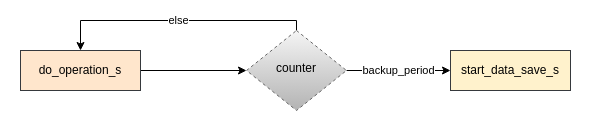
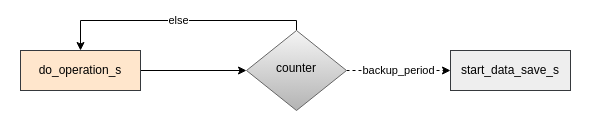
  <mxCell id="0" />
  <mxCell id="1" parent="0" />
  <mxCell id="2" style="edgeStyle=orthogonalEdgeStyle;rounded=0;orthogonalLoop=1;jettySize=auto;html=1;exitX=1;exitY=0.5;exitDx=0;exitDy=0;entryX=0;entryY=0.5;entryDx=0;entryDy=0;" edge="1" parent="1" source="3" target="6"><mxGeometry relative="1" as="geometry" /></mxCell>
  <mxCell id="3" value="do_operation_s" style="rounded=0;whiteSpace=wrap;html=1;fontSize=12;glass=0;strokeWidth=1;shadow=0;fillColor=#ffe6cc;strokeColor=#36393d;" vertex="1" parent="1"><mxGeometry x="20" y="50" width="120" height="40" as="geometry" /></mxCell>
  <mxCell id="4" value="else" style="edgeStyle=orthogonalEdgeStyle;rounded=0;orthogonalLoop=1;jettySize=auto;html=1;exitX=0.5;exitY=0;exitDx=0;exitDy=0;entryX=0.5;entryY=0;entryDx=0;entryDy=0;" edge="1" parent="1" source="6" target="3"><mxGeometry relative="1" as="geometry"><Array as="points"><mxPoint x="296" y="20" /><mxPoint x="80" y="20" /></Array></mxGeometry></mxCell>
- <mxCell id="5" value="backup_period" style="edgeStyle=orthogonalEdgeStyle;rounded=0;orthogonalLoop=1;jettySize=auto;html=1;exitX=1;exitY=0.5;exitDx=0;exitDy=0;entryX=0;entryY=0.5;entryDx=0;entryDy=0;" edge="1" parent="1" source="6" target="7"><mxGeometry relative="1" as="geometry" /></mxCell>
- <mxCell id="6" value="counter" style="rhombus;whiteSpace=wrap;html=1;shadow=0;fontFamily=Helvetica;fontSize=12;align=center;strokeWidth=1;spacing=6;spacingTop=-4;fillColor=#f5f5f5;strokeColor=#666666;gradientColor=#b3b3b3;dashed=1;" vertex="1" parent="1"><mxGeometry x="246" y="30" width="100" height="80" as="geometry" /></mxCell>
- <mxCell id="7" value="start_data_save_s" style="rounded=0;whiteSpace=wrap;html=1;fontSize=12;glass=0;strokeWidth=1;shadow=0;fillColor=#fff2cc;strokeColor=#36393d;" vertex="1" parent="1"><mxGeometry x="450" y="50" width="120" height="40" as="geometry" /></mxCell>
+ <mxCell id="5" value="backup_period" style="edgeStyle=orthogonalEdgeStyle;rounded=0;orthogonalLoop=1;jettySize=auto;html=1;exitX=1;exitY=0.5;exitDx=0;exitDy=0;entryX=0;entryY=0.5;entryDx=0;entryDy=0;dashed=1;" edge="1" parent="1" source="6" target="7"><mxGeometry relative="1" as="geometry" /></mxCell>
+ <mxCell id="6" value="counter" style="rhombus;whiteSpace=wrap;html=1;shadow=0;fontFamily=Helvetica;fontSize=12;align=center;strokeWidth=1;spacing=6;spacingTop=-4;fillColor=#f5f5f5;strokeColor=#666666;gradientColor=#b3b3b3;" vertex="1" parent="1"><mxGeometry x="246" y="30" width="100" height="80" as="geometry" /></mxCell>
+ <mxCell id="7" value="start_data_save_s" style="rounded=0;whiteSpace=wrap;html=1;fontSize=12;glass=0;strokeWidth=1;shadow=0;fillColor=#eeeeee;strokeColor=#36393d;" vertex="1" parent="1"><mxGeometry x="450" y="50" width="120" height="40" as="geometry" /></mxCell>
